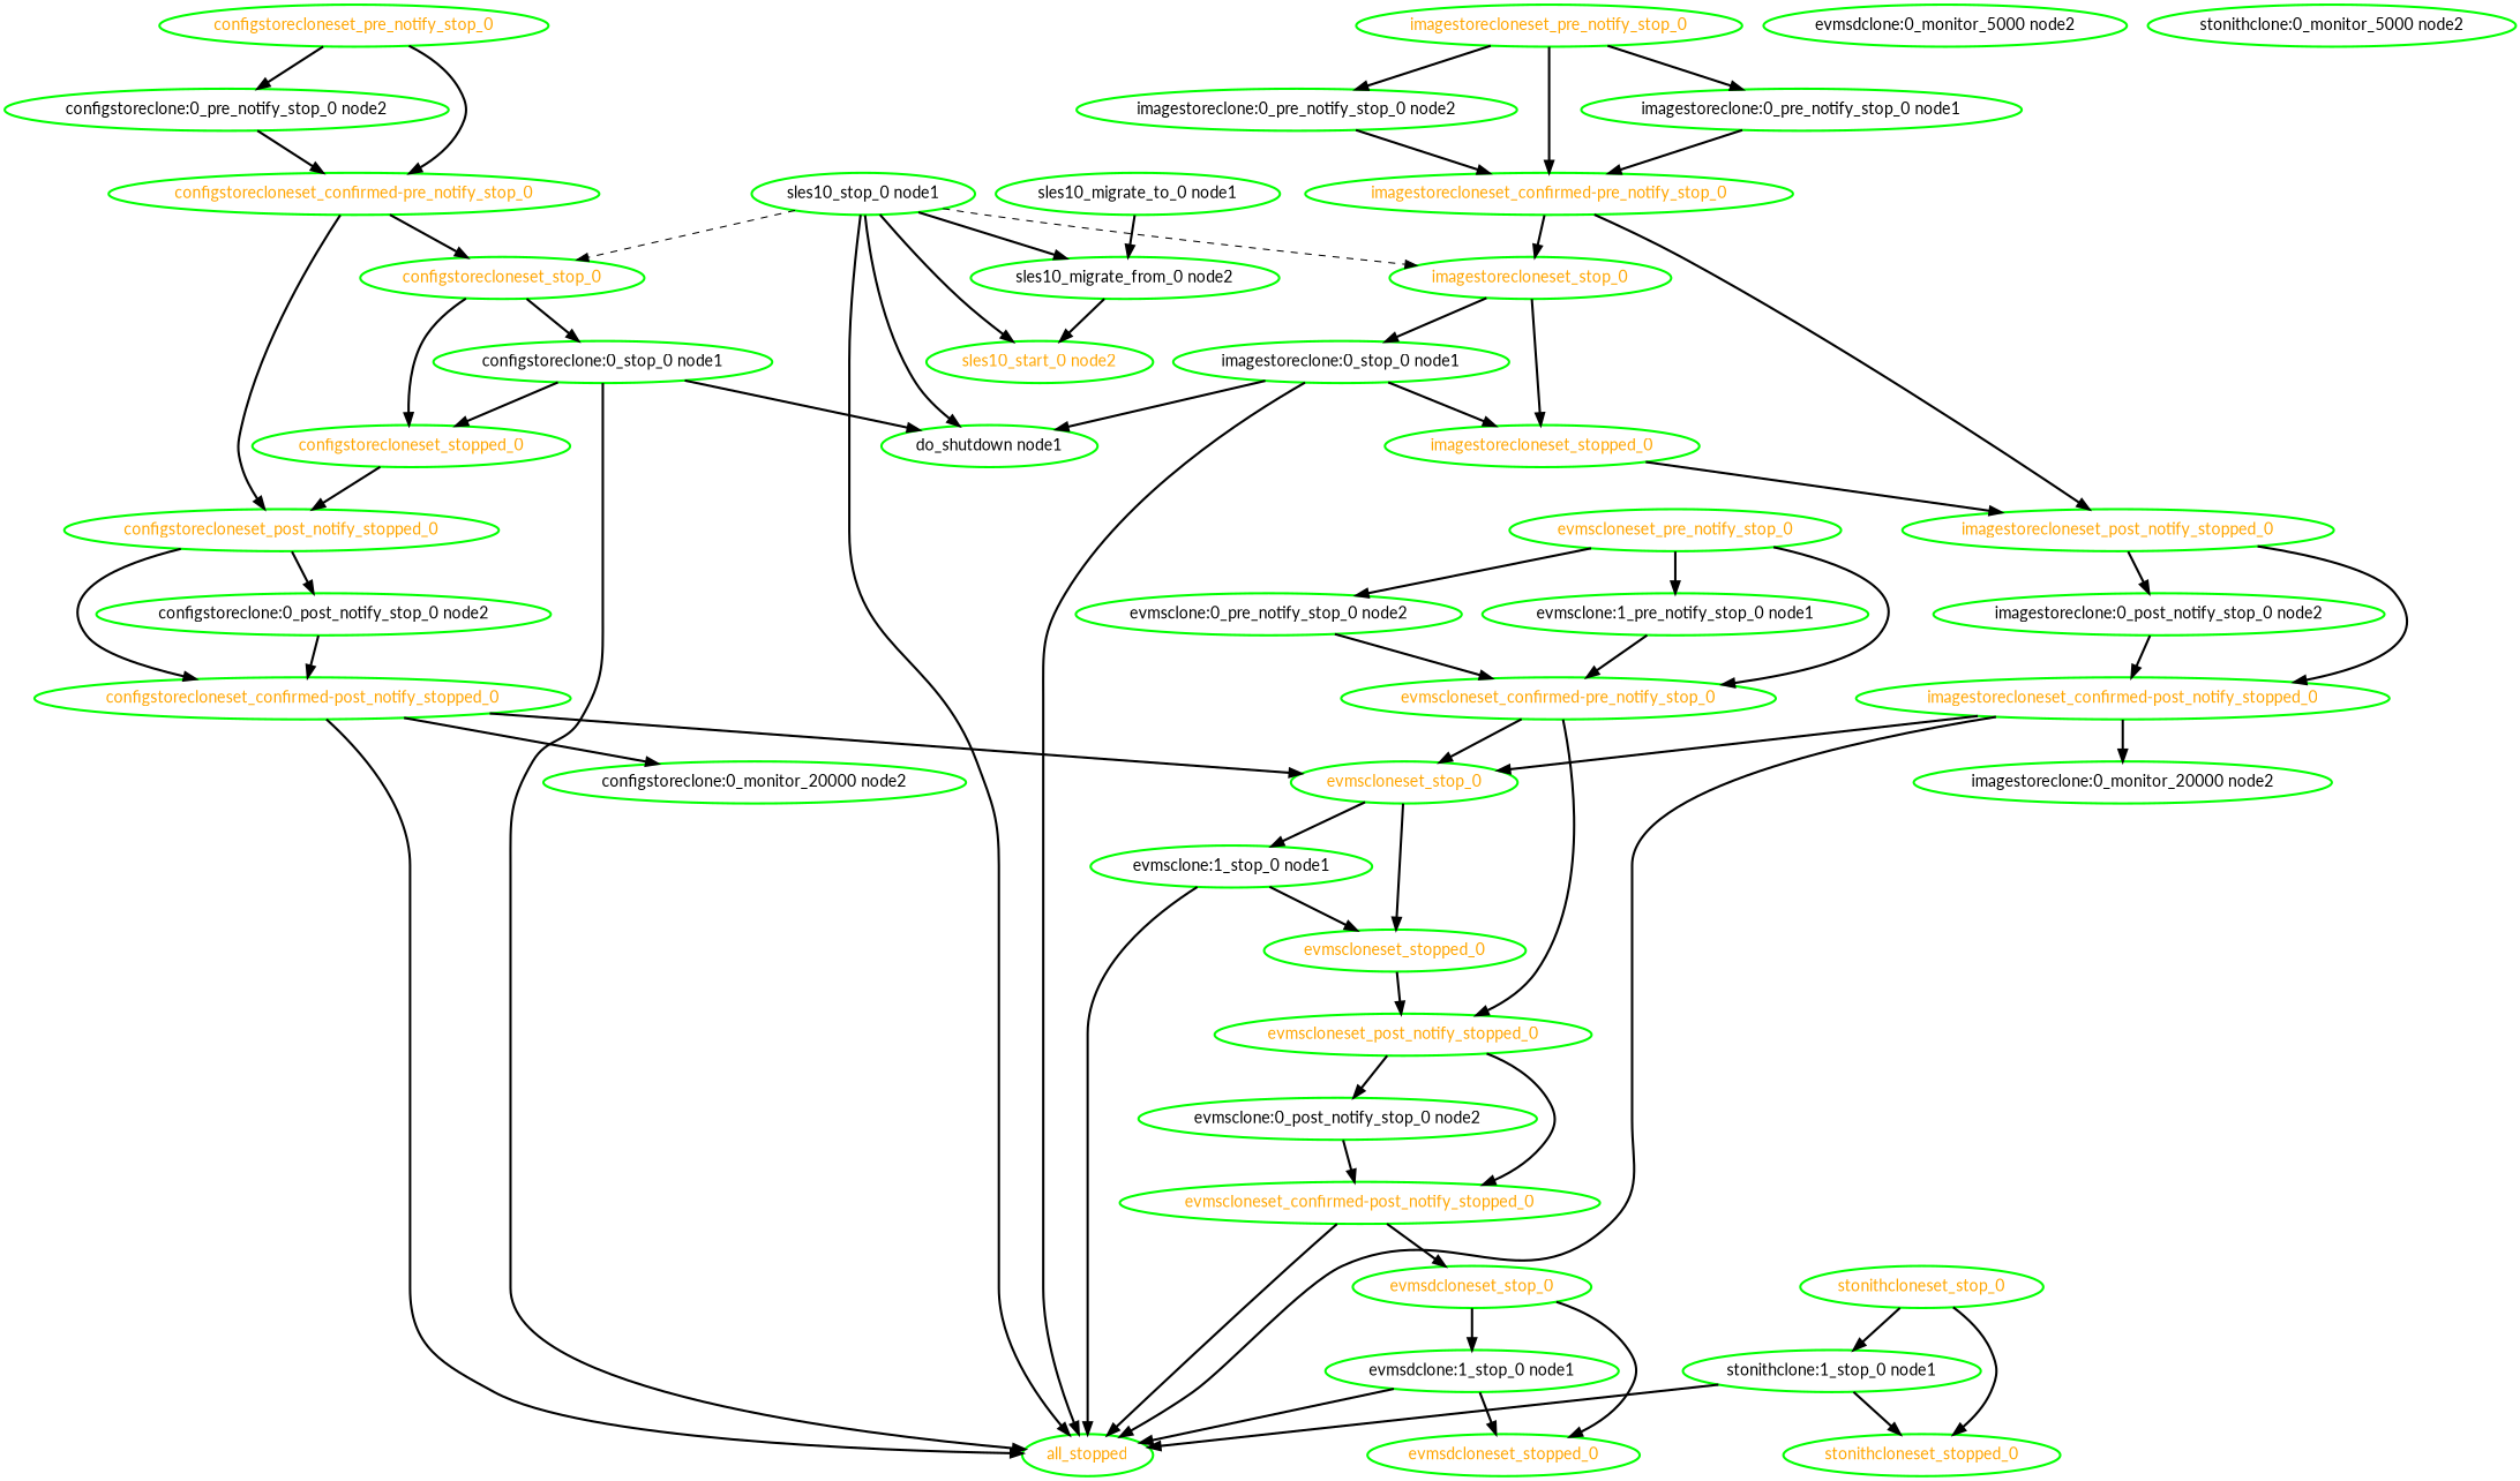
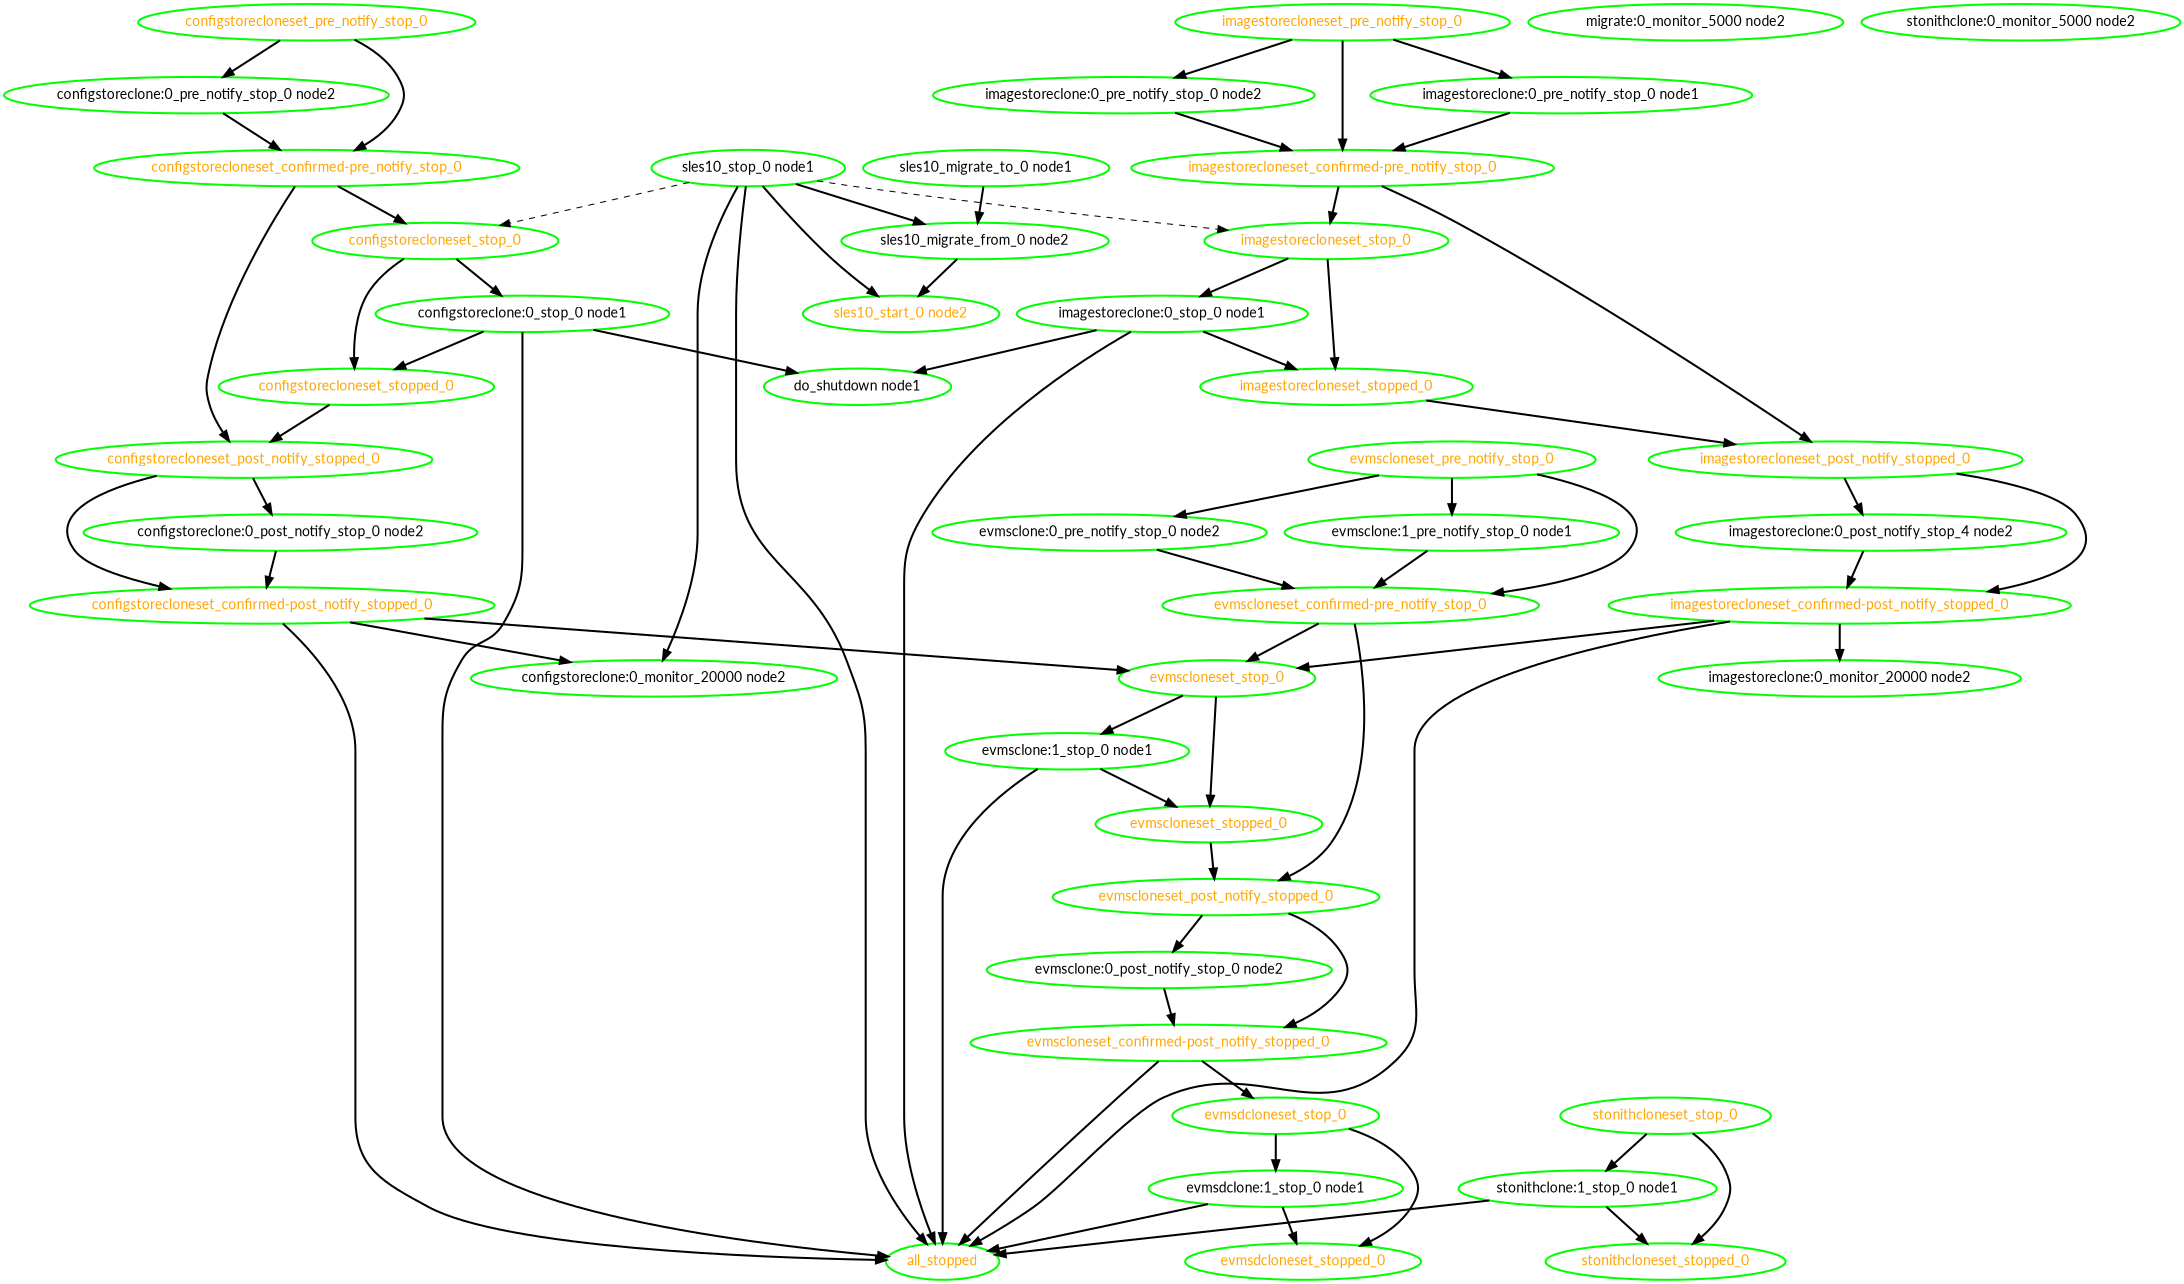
  digraph {
    fontname=Lato
    node [color=green fontcolor=orange fontname=Lato style=bold]
    edge [fontname=Lato style=bold]
    "configstoreclone:0_monitor_20000 node2" [fontcolor=black]
    "configstoreclone:0_post_notify_stop_0 node2" [fontcolor=black]
    "configstorecloneset_confirmed-post_notify_stopped_0"
    all_stopped
    evmscloneset_stop_0
    "evmsclone:1_stop_0 node1" [fontcolor=black]
    evmscloneset_stopped_0
    "configstorecloneset_confirmed-pre_notify_stop_0"
    configstorecloneset_post_notify_stopped_0
    configstorecloneset_stop_0
    "configstoreclone:0_stop_0 node1" [fontcolor=black]
    configstorecloneset_stopped_0
    "configstoreclone:0_pre_notify_stop_0 node2" [fontcolor=black]
    "do_shutdown node1" [fontcolor=black]
    evmscloneset_post_notify_stopped_0
    configstorecloneset_pre_notify_stop_0
    "evmsclone:0_post_notify_stop_0 node2" [fontcolor=black]
    "evmscloneset_confirmed-post_notify_stopped_0"
    evmsdcloneset_stop_0
    "evmsdclone:1_stop_0 node1" [fontcolor=black]
    evmsdcloneset_stopped_0
    "evmsclone:0_pre_notify_stop_0 node2" [fontcolor=black]
    "evmscloneset_confirmed-pre_notify_stop_0"
    "evmsclone:1_pre_notify_stop_0 node1" [fontcolor=black]
    evmscloneset_pre_notify_stop_0
-   "evmsdclone:0_monitor_5000 node2" [fontcolor=black]
+   "evmsdclone:0_monitor_5000 node2" [fontcolor=black label="migrate:0_monitor_5000 node2"]
    "imagestoreclone:0_monitor_20000 node2" [fontcolor=black]
-   "imagestoreclone:0_post_notify_stop_0 node2" [fontcolor=black]
+   "imagestoreclone:0_post_notify_stop_0 node2" [fontcolor=black label="imagestoreclone:0_post_notify_stop_4 node2"]
    "imagestorecloneset_confirmed-post_notify_stopped_0"
    "imagestoreclone:0_pre_notify_stop_0 node1" [fontcolor=black]
    "imagestorecloneset_confirmed-pre_notify_stop_0"
    imagestorecloneset_post_notify_stopped_0
    imagestorecloneset_stop_0
    "imagestoreclone:0_stop_0 node1" [fontcolor=black]
    imagestorecloneset_stopped_0
    "imagestoreclone:0_pre_notify_stop_0 node2" [fontcolor=black]
    imagestorecloneset_pre_notify_stop_0
    "sles10_migrate_from_0 node2" [fontcolor=black]
    "sles10_start_0 node2"
    "sles10_stop_0 node1" [fontcolor=black]
    "sles10_migrate_to_0 node1" [fontcolor=black]
    "stonithclone:0_monitor_5000 node2" [fontcolor=black]
    "stonithclone:1_stop_0 node1" [fontcolor=black]
    stonithcloneset_stopped_0
    stonithcloneset_stop_0
    "configstoreclone:0_post_notify_stop_0 node2" -> "configstorecloneset_confirmed-post_notify_stopped_0"
    "configstorecloneset_confirmed-post_notify_stopped_0" -> "configstoreclone:0_monitor_20000 node2"
    "configstorecloneset_confirmed-post_notify_stopped_0" -> all_stopped
    "configstorecloneset_confirmed-post_notify_stopped_0" -> evmscloneset_stop_0
    evmscloneset_stop_0 -> "evmsclone:1_stop_0 node1"
    evmscloneset_stop_0 -> evmscloneset_stopped_0
    "evmsclone:1_stop_0 node1" -> all_stopped
    "evmsclone:1_stop_0 node1" -> evmscloneset_stopped_0
    evmscloneset_stopped_0 -> evmscloneset_post_notify_stopped_0
    "configstorecloneset_confirmed-pre_notify_stop_0" -> configstorecloneset_post_notify_stopped_0
    "configstorecloneset_confirmed-pre_notify_stop_0" -> configstorecloneset_stop_0
    configstorecloneset_post_notify_stopped_0 -> "configstoreclone:0_post_notify_stop_0 node2"
    configstorecloneset_post_notify_stopped_0 -> "configstorecloneset_confirmed-post_notify_stopped_0"
    configstorecloneset_stop_0 -> "configstoreclone:0_stop_0 node1"
    configstorecloneset_stop_0 -> configstorecloneset_stopped_0
    "configstoreclone:0_stop_0 node1" -> all_stopped
    "configstoreclone:0_stop_0 node1" -> configstorecloneset_stopped_0
    "configstoreclone:0_stop_0 node1" -> "do_shutdown node1"
    configstorecloneset_stopped_0 -> configstorecloneset_post_notify_stopped_0
    "configstoreclone:0_pre_notify_stop_0 node2" -> "configstorecloneset_confirmed-pre_notify_stop_0"
    evmscloneset_post_notify_stopped_0 -> "evmsclone:0_post_notify_stop_0 node2"
    evmscloneset_post_notify_stopped_0 -> "evmscloneset_confirmed-post_notify_stopped_0"
    configstorecloneset_pre_notify_stop_0 -> "configstorecloneset_confirmed-pre_notify_stop_0"
    configstorecloneset_pre_notify_stop_0 -> "configstoreclone:0_pre_notify_stop_0 node2"
    "evmsclone:0_post_notify_stop_0 node2" -> "evmscloneset_confirmed-post_notify_stopped_0"
    "evmscloneset_confirmed-post_notify_stopped_0" -> all_stopped
    "evmscloneset_confirmed-post_notify_stopped_0" -> evmsdcloneset_stop_0
    evmsdcloneset_stop_0 -> "evmsdclone:1_stop_0 node1"
    evmsdcloneset_stop_0 -> evmsdcloneset_stopped_0
    "evmsdclone:1_stop_0 node1" -> all_stopped
    "evmsdclone:1_stop_0 node1" -> evmsdcloneset_stopped_0
    "evmsclone:0_pre_notify_stop_0 node2" -> "evmscloneset_confirmed-pre_notify_stop_0"
    "evmscloneset_confirmed-pre_notify_stop_0" -> evmscloneset_stop_0
    "evmscloneset_confirmed-pre_notify_stop_0" -> evmscloneset_post_notify_stopped_0
    "evmsclone:1_pre_notify_stop_0 node1" -> "evmscloneset_confirmed-pre_notify_stop_0"
    evmscloneset_pre_notify_stop_0 -> "evmsclone:0_pre_notify_stop_0 node2"
    evmscloneset_pre_notify_stop_0 -> "evmscloneset_confirmed-pre_notify_stop_0"
    evmscloneset_pre_notify_stop_0 -> "evmsclone:1_pre_notify_stop_0 node1"
    "imagestoreclone:0_post_notify_stop_0 node2" -> "imagestorecloneset_confirmed-post_notify_stopped_0"
    "imagestorecloneset_confirmed-post_notify_stopped_0" -> all_stopped
    "imagestorecloneset_confirmed-post_notify_stopped_0" -> evmscloneset_stop_0
    "imagestorecloneset_confirmed-post_notify_stopped_0" -> "imagestoreclone:0_monitor_20000 node2"
    "imagestoreclone:0_pre_notify_stop_0 node1" -> "imagestorecloneset_confirmed-pre_notify_stop_0"
    "imagestorecloneset_confirmed-pre_notify_stop_0" -> imagestorecloneset_post_notify_stopped_0
    "imagestorecloneset_confirmed-pre_notify_stop_0" -> imagestorecloneset_stop_0
    imagestorecloneset_post_notify_stopped_0 -> "imagestoreclone:0_post_notify_stop_0 node2"
    imagestorecloneset_post_notify_stopped_0 -> "imagestorecloneset_confirmed-post_notify_stopped_0"
    imagestorecloneset_stop_0 -> "imagestoreclone:0_stop_0 node1"
    imagestorecloneset_stop_0 -> imagestorecloneset_stopped_0
    "imagestoreclone:0_stop_0 node1" -> all_stopped
    "imagestoreclone:0_stop_0 node1" -> "do_shutdown node1"
    "imagestoreclone:0_stop_0 node1" -> imagestorecloneset_stopped_0
    imagestorecloneset_stopped_0 -> imagestorecloneset_post_notify_stopped_0
    "imagestoreclone:0_pre_notify_stop_0 node2" -> "imagestorecloneset_confirmed-pre_notify_stop_0"
    imagestorecloneset_pre_notify_stop_0 -> "imagestoreclone:0_pre_notify_stop_0 node1"
    imagestorecloneset_pre_notify_stop_0 -> "imagestorecloneset_confirmed-pre_notify_stop_0"
    imagestorecloneset_pre_notify_stop_0 -> "imagestoreclone:0_pre_notify_stop_0 node2"
    "sles10_migrate_from_0 node2" -> "sles10_start_0 node2"
    "sles10_stop_0 node1" -> all_stopped
    "sles10_stop_0 node1" -> configstorecloneset_stop_0 [style=dashed]
-   "sles10_stop_0 node1" -> "do_shutdown node1"
+   "sles10_stop_0 node1" -> "configstoreclone:0_monitor_20000 node2"
    "sles10_stop_0 node1" -> imagestorecloneset_stop_0 [style=dashed]
    "sles10_stop_0 node1" -> "sles10_migrate_from_0 node2"
    "sles10_stop_0 node1" -> "sles10_start_0 node2"
    "sles10_migrate_to_0 node1" -> "sles10_migrate_from_0 node2"
    "stonithclone:1_stop_0 node1" -> all_stopped
    "stonithclone:1_stop_0 node1" -> stonithcloneset_stopped_0
    stonithcloneset_stop_0 -> "stonithclone:1_stop_0 node1"
    stonithcloneset_stop_0 -> stonithcloneset_stopped_0
  }
